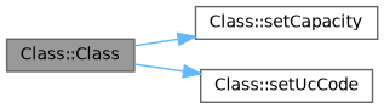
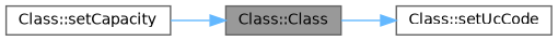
  digraph {
    rankdir=LR
    node [color=grey40 fillcolor=white fontname=Helvetica fontsize=10 shape=box style=filled]
    edge [color=steelblue1 fontname=Helvetica fontsize=10 labelfontname=Helvetica labelfontsize=10 style=solid]
    n1 [color=gray40 fillcolor=grey60 fontcolor=black height=0.2 label="Class::Class" width=0.4]
    n2 [height=0.2 label="Class::setCapacity" width=0.4]
    n3 [height=0.2 label="Class::setUcCode" width=0.4]
-   n1 -> n2
+   n2 -> n1
    n1 -> n3
  }
